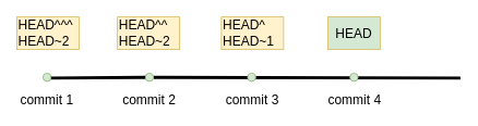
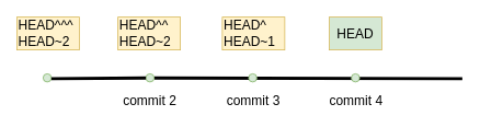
  <mxCell id="0" />
  <mxCell id="1" parent="0" />
  <mxCell id="2" value="" style="endArrow=none;html=1;strokeWidth=4;" edge="1" parent="1" source="4"><mxGeometry width="50" height="50" relative="1" as="geometry"><mxPoint x="62" y="95" as="sourcePoint" /><mxPoint x="562" y="95" as="targetPoint" /></mxGeometry></mxCell>
  <mxCell id="3" value="" style="ellipse;whiteSpace=wrap;html=1;aspect=fixed;fillColor=#d5e8d4;strokeColor=#82b366;" vertex="1" parent="1"><mxGeometry x="52" y="89" width="10" height="10" as="geometry" /></mxCell>
  <mxCell id="4" value="" style="ellipse;whiteSpace=wrap;html=1;aspect=fixed;fillColor=#d5e8d4;strokeColor=#82b366;" vertex="1" parent="1"><mxGeometry x="177" y="89" width="10" height="10" as="geometry" /></mxCell>
  <mxCell id="5" value="" style="endArrow=none;html=1;strokeWidth=4;" edge="1" parent="1" target="4"><mxGeometry width="50" height="50" relative="1" as="geometry"><mxPoint x="62" y="95" as="sourcePoint" /><mxPoint x="562" y="95" as="targetPoint" /></mxGeometry></mxCell>
  <mxCell id="6" value="" style="ellipse;whiteSpace=wrap;html=1;aspect=fixed;fillColor=#d5e8d4;strokeColor=#82b366;" vertex="1" parent="1"><mxGeometry x="302" y="89" width="10" height="10" as="geometry" /></mxCell>
  <mxCell id="7" value="" style="ellipse;whiteSpace=wrap;html=1;aspect=fixed;fillColor=#d5e8d4;strokeColor=#82b366;" vertex="1" parent="1"><mxGeometry x="427" y="89" width="10" height="10" as="geometry" /></mxCell>
- <mxCell id="8" value="commit 1" style="text;html=1;strokeColor=none;fillColor=none;align=center;verticalAlign=middle;whiteSpace=wrap;rounded=0;fontSize=16;" vertex="1" parent="1"><mxGeometry x="20" y="112" width="74" height="20" as="geometry" /></mxCell>
  <mxCell id="9" value="commit 2" style="text;html=1;strokeColor=none;fillColor=none;align=center;verticalAlign=middle;whiteSpace=wrap;rounded=0;fontSize=16;" vertex="1" parent="1"><mxGeometry x="145" y="112" width="74" height="20" as="geometry" /></mxCell>
  <mxCell id="10" value="commit 3" style="text;html=1;strokeColor=none;fillColor=none;align=center;verticalAlign=middle;whiteSpace=wrap;rounded=0;fontSize=16;" vertex="1" parent="1"><mxGeometry x="271" y="112" width="74" height="20" as="geometry" /></mxCell>
  <mxCell id="11" value="commit 4" style="text;html=1;strokeColor=none;fillColor=none;align=center;verticalAlign=middle;whiteSpace=wrap;rounded=0;fontSize=16;" vertex="1" parent="1"><mxGeometry x="396" y="112" width="74" height="20" as="geometry" /></mxCell>
  <mxCell id="12" value="HEAD" style="rounded=0;whiteSpace=wrap;html=1;fontSize=16;fillColor=#d5e8d4;strokeColor=#d6b656;" vertex="1" parent="1"><mxGeometry x="400" y="20" width="64" height="40" as="geometry" /></mxCell>
  <mxCell id="13" value="HEAD^&lt;br&gt;HEAD~1&lt;br&gt;" style="rounded=0;whiteSpace=wrap;html=1;fontSize=16;fillColor=#fff2cc;strokeColor=#d6b656;align=left;" vertex="1" parent="1"><mxGeometry x="270" y="20" width="76" height="40" as="geometry" /></mxCell>
  <mxCell id="14" value="HEAD^^&lt;br&gt;HEAD~2&lt;br&gt;" style="rounded=0;whiteSpace=wrap;html=1;fontSize=16;fillColor=#fff2cc;strokeColor=#d6b656;align=left;" vertex="1" parent="1"><mxGeometry x="143" y="20" width="76" height="40" as="geometry" /></mxCell>
  <mxCell id="15" value="HEAD^^^&lt;br&gt;HEAD~2&lt;br&gt;" style="rounded=0;whiteSpace=wrap;html=1;fontSize=16;fillColor=#fff2cc;strokeColor=#d6b656;align=left;" vertex="1" parent="1"><mxGeometry x="20" y="20" width="76" height="40" as="geometry" /></mxCell>
